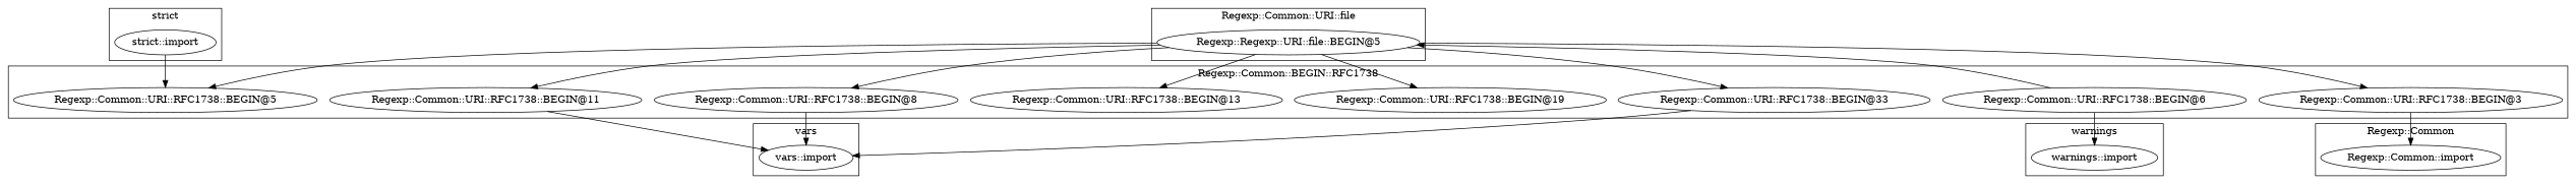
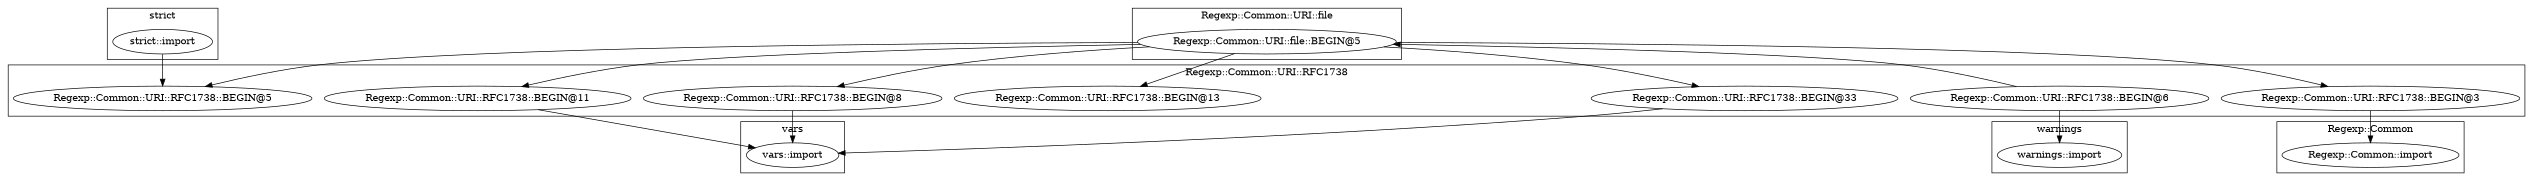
  digraph {
    "vars::import"
    "warnings::import"
    "strict::import"
-   "Regexp::Common::URI::file::BEGIN@5" [label="Regexp::Regexp::URI::file::BEGIN@5"]
+   "Regexp::Common::URI::file::BEGIN@5"
    "Regexp::Common::URI::RFC1738::BEGIN@5"
    "Regexp::Common::URI::RFC1738::BEGIN@8"
    "Regexp::Common::URI::RFC1738::BEGIN@11"
-   "Regexp::Common::URI::RFC1738::BEGIN@19"
    "Regexp::Common::URI::RFC1738::BEGIN@13"
    "Regexp::Common::URI::RFC1738::BEGIN@6"
    "Regexp::Common::URI::RFC1738::BEGIN@3"
    "Regexp::Common::URI::RFC1738::BEGIN@33"
    "Regexp::Common::import"
    subgraph cluster_1 {
      label=vars
      "vars::import"
    }
    subgraph cluster_2 {
      label=warnings
      "warnings::import"
    }
    subgraph cluster_3 {
      label="strict"
      "strict::import"
    }
    subgraph cluster_4 {
      label="Regexp::Common::URI::file"
      "Regexp::Common::URI::file::BEGIN@5"
    }
    subgraph cluster_5 {
-     label="Regexp::Common::BEGIN::RFC1738"
+     label="Regexp::Common::URI::RFC1738"
      "Regexp::Common::URI::RFC1738::BEGIN@5"
      "Regexp::Common::URI::RFC1738::BEGIN@8"
      "Regexp::Common::URI::RFC1738::BEGIN@11"
-     "Regexp::Common::URI::RFC1738::BEGIN@19"
      "Regexp::Common::URI::RFC1738::BEGIN@13"
      "Regexp::Common::URI::RFC1738::BEGIN@6"
      "Regexp::Common::URI::RFC1738::BEGIN@3"
      "Regexp::Common::URI::RFC1738::BEGIN@33"
    }
    subgraph cluster_6 {
      label="Regexp::Common"
      "Regexp::Common::import"
    }
    "strict::import" -> "Regexp::Common::URI::RFC1738::BEGIN@5"
    "Regexp::Common::URI::file::BEGIN@5" -> "Regexp::Common::URI::RFC1738::BEGIN@5"
    "Regexp::Common::URI::file::BEGIN@5" -> "Regexp::Common::URI::RFC1738::BEGIN@8"
    "Regexp::Common::URI::file::BEGIN@5" -> "Regexp::Common::URI::RFC1738::BEGIN@11"
-   "Regexp::Common::URI::file::BEGIN@5" -> "Regexp::Common::URI::RFC1738::BEGIN@19"
    "Regexp::Common::URI::file::BEGIN@5" -> "Regexp::Common::URI::RFC1738::BEGIN@13"
    "Regexp::Common::URI::file::BEGIN@5" -> "Regexp::Common::URI::RFC1738::BEGIN@3"
    "Regexp::Common::URI::file::BEGIN@5" -> "Regexp::Common::URI::RFC1738::BEGIN@33"
    "Regexp::Common::URI::RFC1738::BEGIN@8" -> "vars::import"
    "Regexp::Common::URI::RFC1738::BEGIN@11" -> "vars::import"
    "Regexp::Common::URI::RFC1738::BEGIN@6" -> "warnings::import"
    "Regexp::Common::URI::RFC1738::BEGIN@6" -> "Regexp::Common::URI::file::BEGIN@5"
    "Regexp::Common::URI::RFC1738::BEGIN@3" -> "Regexp::Common::import"
    "Regexp::Common::URI::RFC1738::BEGIN@33" -> "vars::import"
  }
